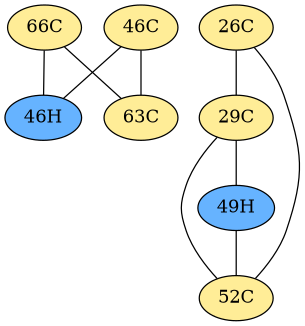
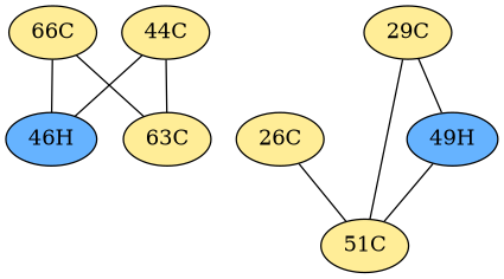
  graph {
    node [fillcolor="#FFED97" style=radial]
    edge [penwidth=1]
    "46H" [fillcolor="#66B3FF"]
    "66C"
    "63C"
-   "44C" [label="46C"]
+   "44C"
    "26C"
    "29C"
-   "52C"
+   "52C" [label="51C"]
    "49H" [fillcolor="#66B3FF"]
    "66C" -- "46H"
    "66C" -- "63C"
    "44C" -- "46H"
    "44C" -- "63C"
-   "26C" -- "29C"
    "26C" -- "52C"
    "29C" -- "52C"
    "29C" -- "49H"
    "49H" -- "52C"
  }
